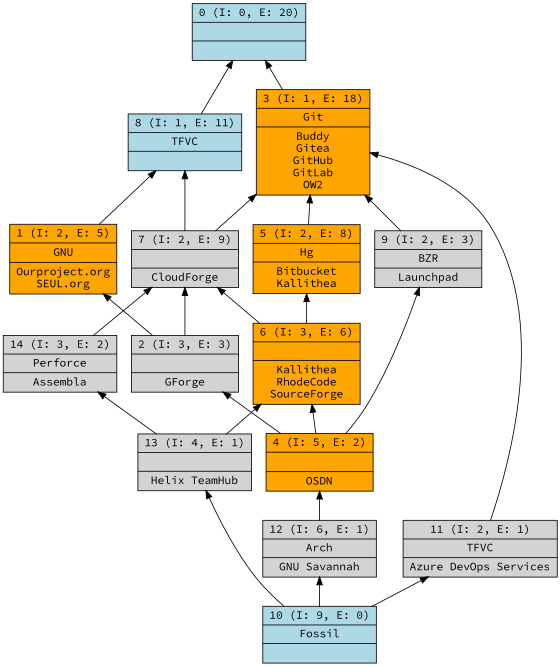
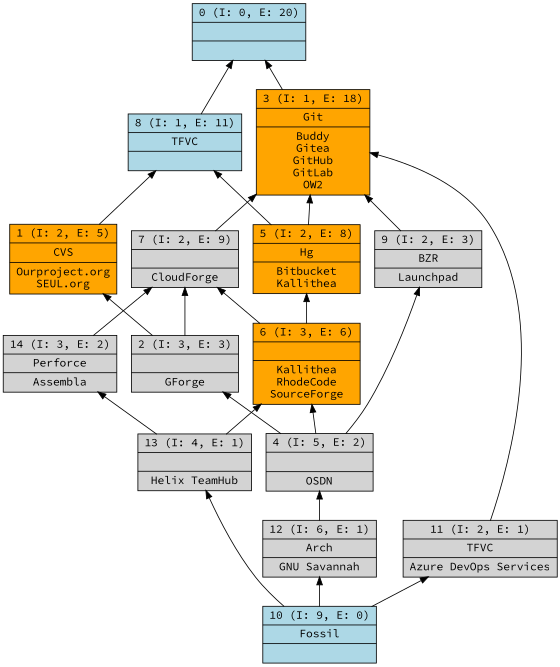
  digraph {
    fontname="Source Code Pro"
    rankdir=BT
    node [fontname="Source Code Pro" shape=record style=filled]
    edge [fontname="Source Code Pro"]
    n1 [fillcolor=lightblue label="{0 (I: 0, E: 20)||}"]
-   n2 [fillcolor=orange label="{1 (I: 2, E: 5)|GNU\n|Ourproject.org\nSEUL.org\n}"]
+   n2 [fillcolor=orange label="{1 (I: 2, E: 5)|CVS\n|Ourproject.org\nSEUL.org\n}"]
    n3 [fillcolor=lightblue label="{8 (I: 1, E: 11)|TFVC\n|}"]
    n4 [label="{2 (I: 3, E: 3)||GForge\n}"]
    n5 [label="{7 (I: 2, E: 9)||CloudForge\n}"]
    n6 [fillcolor=orange label="{3 (I: 1, E: 18)|Git\n|Buddy\nGitea\nGitHub\nGitLab\nOW2\n}"]
-   n7 [label="{4 (I: 5, E: 2)||OSDN\n}" fillcolor=orange]
+   n7 [label="{4 (I: 5, E: 2)||OSDN\n}"]
    n8 [fillcolor=orange label="{6 (I: 3, E: 6)||Kallithea\nRhodeCode\nSourceForge\n}"]
    n9 [label="{9 (I: 2, E: 3)|BZR\n|Launchpad\n}"]
    n10 [fillcolor=orange label="{5 (I: 2, E: 8)|Hg\n|Bitbucket\nKallithea\n}"]
    n11 [fillcolor=lightblue label="{10 (I: 9, E: 0)|Fossil\n|}"]
    n12 [label="{11 (I: 2, E: 1)|TFVC\n|Azure DevOps Services\n}"]
    n13 [label="{12 (I: 6, E: 1)|Arch\n|GNU Savannah\n}"]
    n14 [label="{13 (I: 4, E: 1)||Helix TeamHub\n}"]
    n15 [label="{14 (I: 3, E: 2)|Perforce\n|Assembla\n}"]
    n2 -> n3
    n3 -> n1
    n4 -> n2
    n4 -> n5
-   n5 -> n3
+   n10 -> n3
    n5 -> n6
    n6 -> n1
    n7 -> n4
    n7 -> n8
    n7 -> n9
    n8 -> n5
    n8 -> n10
    n9 -> n6
    n10 -> n6
    n11 -> n12
    n11 -> n13
    n11 -> n14
    n12 -> n6
    n13 -> n7
    n14 -> n8
    n14 -> n15
    n15 -> n5
  }
